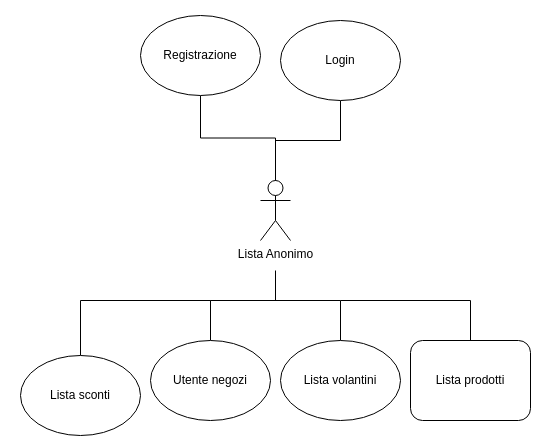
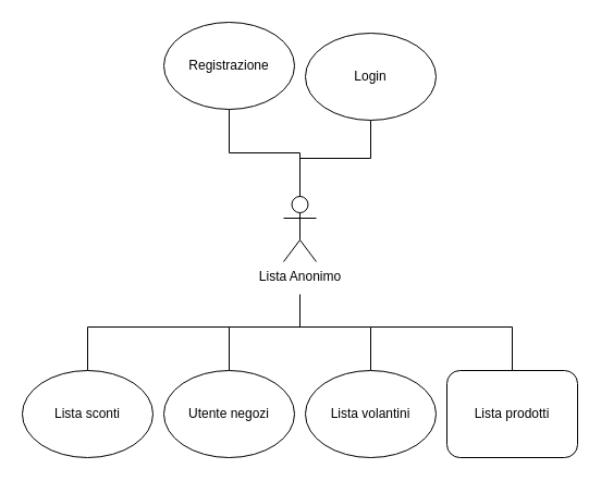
  <mxCell id="0" />
  <mxCell id="1" parent="0" />
  <mxCell id="2" value="Lista Anonimo&lt;br&gt;" style="shape=umlActor;verticalLabelPosition=bottom;verticalAlign=top;html=1;outlineConnect=0;" parent="1" vertex="1"><mxGeometry x="260" y="180" width="30" height="60" as="geometry" /></mxCell>
  <mxCell id="3" style="edgeStyle=orthogonalEdgeStyle;rounded=0;orthogonalLoop=1;jettySize=auto;html=1;exitX=0.5;exitY=1;exitDx=0;exitDy=0;endArrow=none;endFill=0;" edge="1" parent="1" source="4" target="2"><mxGeometry relative="1" as="geometry" /></mxCell>
- <mxCell id="4" value="Login" style="ellipse;whiteSpace=wrap;html=1;" parent="1" vertex="1"><mxGeometry x="280" width="120" height="80" as="geometry" y="20" /></mxCell>
+ <mxCell id="4" value="Login" style="ellipse;whiteSpace=wrap;html=1;" parent="1" vertex="1"><mxGeometry x="280" y="30" width="120" height="80" as="geometry" /></mxCell>
  <mxCell id="5" style="edgeStyle=orthogonalEdgeStyle;rounded=0;orthogonalLoop=1;jettySize=auto;html=1;exitX=0.5;exitY=0;exitDx=0;exitDy=0;endArrow=none;endFill=0;" edge="1" parent="1" source="6"><mxGeometry relative="1" as="geometry"><mxPoint x="340" y="300" as="targetPoint" /><Array as="points"><mxPoint x="470" y="300" /></Array></mxGeometry></mxCell>
  <mxCell id="6" value="Lista prodotti" style="whiteSpace=wrap;html=1;rounded=1;" parent="1" vertex="1"><mxGeometry x="410" y="340" width="120" height="80" as="geometry" /></mxCell>
  <mxCell id="7" style="edgeStyle=orthogonalEdgeStyle;rounded=0;orthogonalLoop=1;jettySize=auto;html=1;exitX=0.5;exitY=0;exitDx=0;exitDy=0;endArrow=none;endFill=0;" edge="1" parent="1" source="8"><mxGeometry relative="1" as="geometry"><mxPoint x="210" y="310" as="targetPoint" /><Array as="points"><mxPoint x="80" y="300" /><mxPoint x="210" y="300" /></Array></mxGeometry></mxCell>
- <mxCell id="8" value="Lista sconti" style="ellipse;whiteSpace=wrap;html=1;" parent="1" vertex="1"><mxGeometry x="20" y="355" width="120" height="80" as="geometry" /></mxCell>
+ <mxCell id="8" value="Lista sconti" style="ellipse;whiteSpace=wrap;html=1;" parent="1" vertex="1"><mxGeometry x="20" y="340" width="120" height="80" as="geometry" /></mxCell>
  <mxCell id="9" style="edgeStyle=orthogonalEdgeStyle;rounded=0;orthogonalLoop=1;jettySize=auto;html=1;exitX=0.5;exitY=0;exitDx=0;exitDy=0;endArrow=none;endFill=0;" edge="1" parent="1" source="10"><mxGeometry relative="1" as="geometry"><mxPoint x="275" y="270" as="targetPoint" /><Array as="points"><mxPoint x="210" y="300" /><mxPoint x="275" y="300" /></Array></mxGeometry></mxCell>
  <mxCell id="10" value="Utente negozi" style="ellipse;whiteSpace=wrap;html=1;" parent="1" vertex="1"><mxGeometry x="150" y="340" width="120" height="80" as="geometry" /></mxCell>
  <mxCell id="11" style="edgeStyle=orthogonalEdgeStyle;rounded=0;orthogonalLoop=1;jettySize=auto;html=1;exitX=0.5;exitY=1;exitDx=0;exitDy=0;entryX=0.5;entryY=0;entryDx=0;entryDy=0;entryPerimeter=0;endArrow=none;endFill=0;" edge="1" parent="1" source="12" target="2"><mxGeometry relative="1" as="geometry" /></mxCell>
- <mxCell id="12" value="Registrazione" style="ellipse;whiteSpace=wrap;html=1;" parent="1" vertex="1"><mxGeometry x="140" y="15" width="120" height="80" as="geometry" /></mxCell>
+ <mxCell id="12" value="Registrazione" style="ellipse;whiteSpace=wrap;html=1;" parent="1" vertex="1"><mxGeometry x="150" width="120" height="80" as="geometry" y="20" /></mxCell>
  <mxCell id="13" style="edgeStyle=orthogonalEdgeStyle;rounded=0;orthogonalLoop=1;jettySize=auto;html=1;exitX=0.5;exitY=0;exitDx=0;exitDy=0;endArrow=none;endFill=0;" edge="1" parent="1" source="14"><mxGeometry relative="1" as="geometry"><mxPoint x="270" y="300" as="targetPoint" /><Array as="points"><mxPoint x="340" y="300" /></Array></mxGeometry></mxCell>
  <mxCell id="14" value="Lista volantini" style="ellipse;whiteSpace=wrap;html=1;" parent="1" vertex="1"><mxGeometry x="280" y="340" width="120" height="80" as="geometry" /></mxCell>
